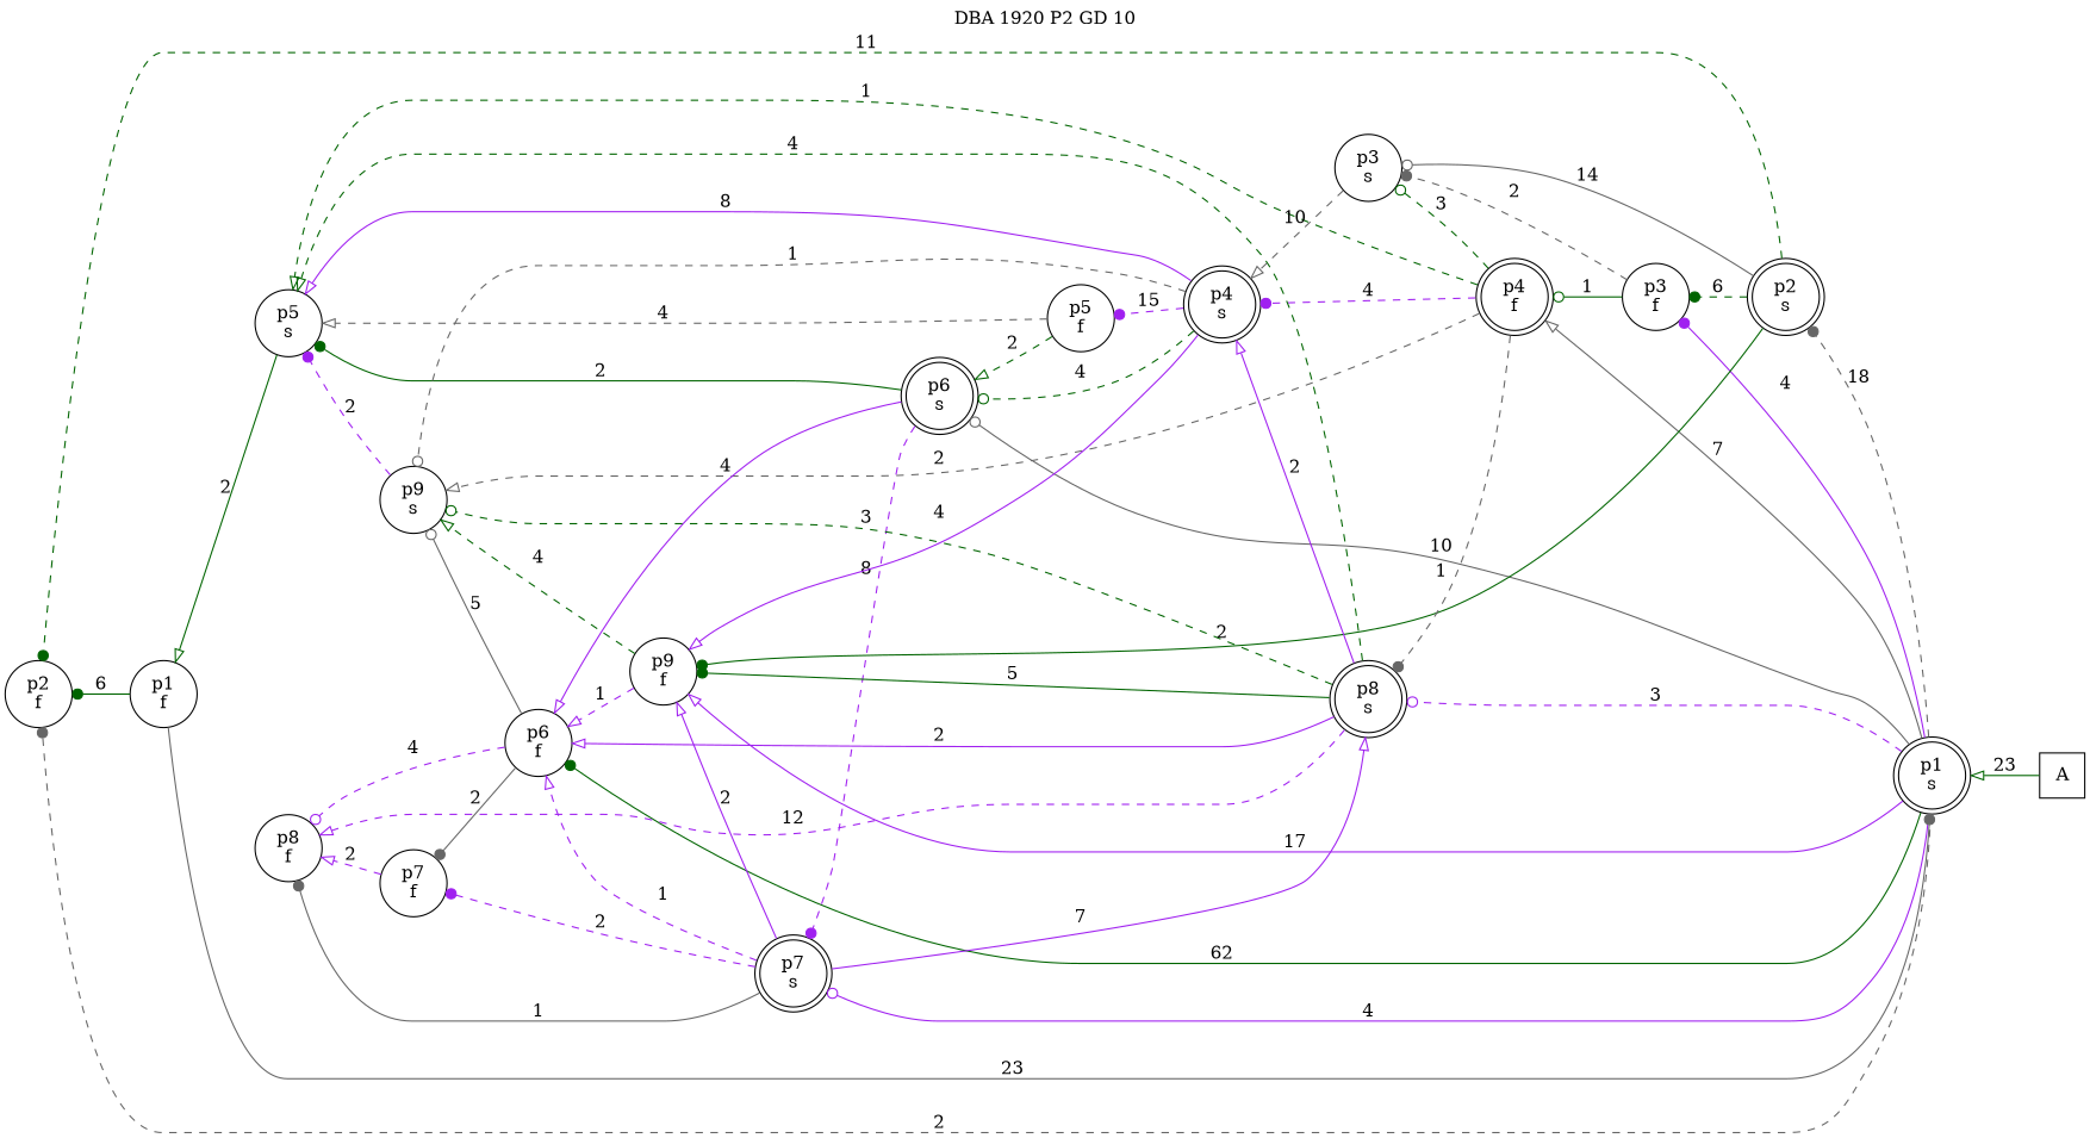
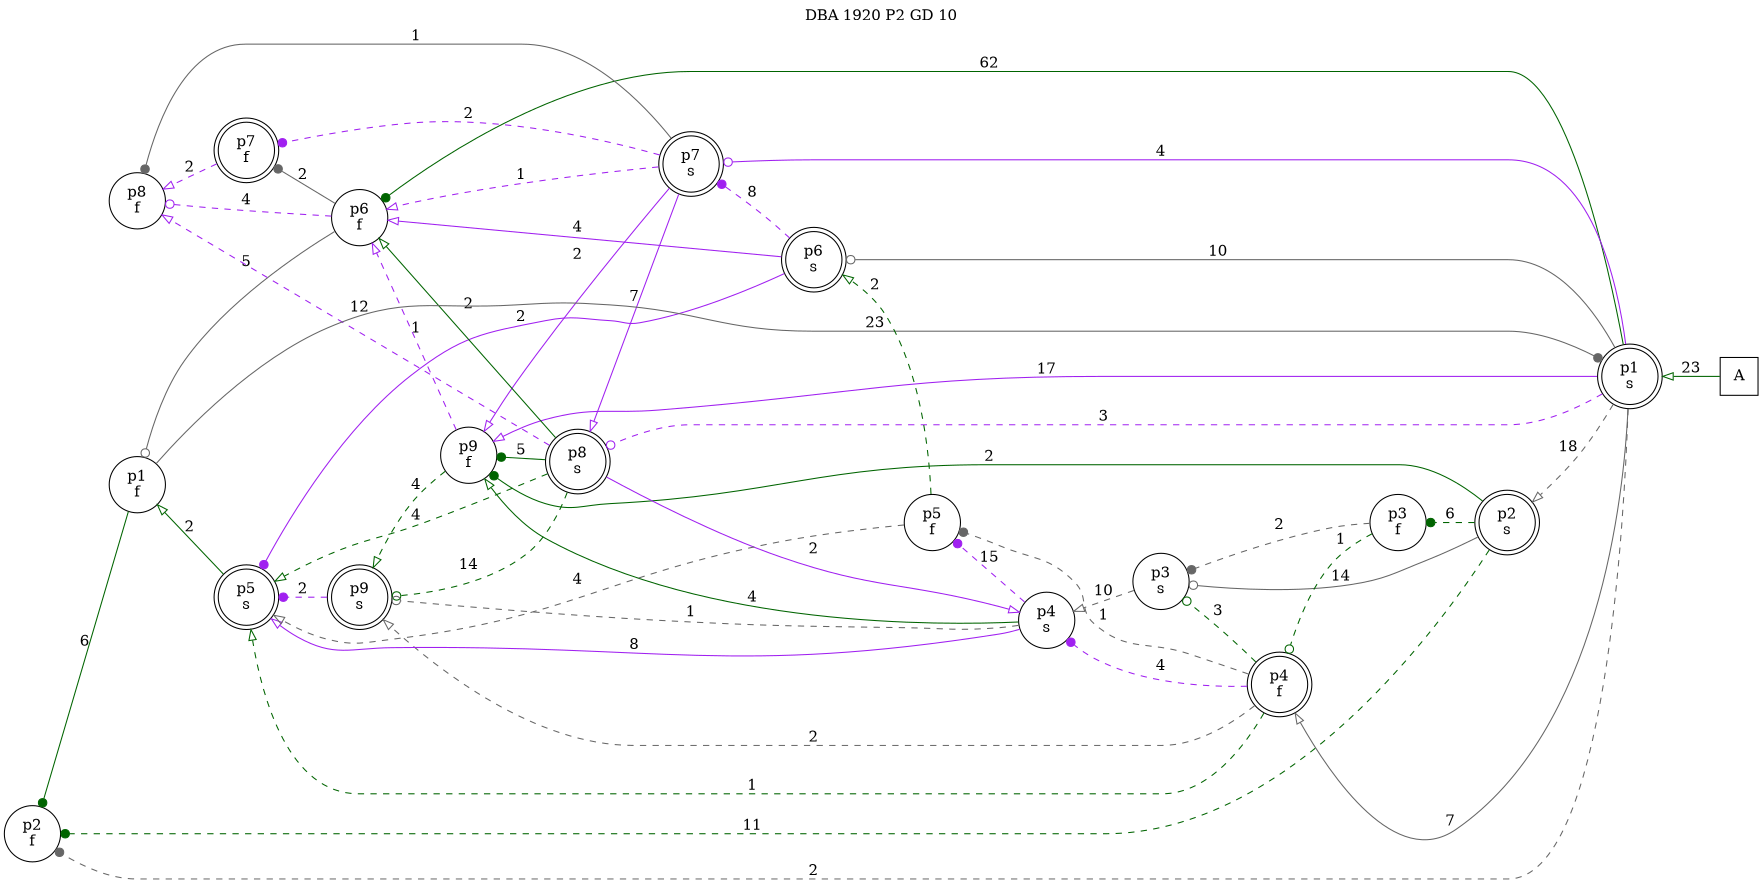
  digraph {
    label=" DBA 1920 P2 GD 10 "
    labelloc=tl
    rankdir=RL
    node [shape=doublecircle]
    edge [arrowhead=onormal color=purple style=dashed]
    n1 [label=A shape=square]
    n2 [label="p1\ns"]
    n3 [label="p2\ns"]
    n4 [label="p3\nf" shape=circle]
    n5 [label="p6\nf" shape=circle]
    n6 [label="p2\nf" shape=circle]
    n7 [label="p4\nf"]
    n8 [label="p6\ns"]
    n9 [label="p7\ns"]
    n10 [label="p8\ns"]
    n11 [label="p9\nf" shape=circle]
    n12 [label="p3\ns" shape=circle]
    n13 [label="p1\nf" shape=circle]
-   n14 [label="p7\nf" shape=circle]
+   n14 [label="p7\nf"]
    n15 [label="p8\nf" shape=circle]
-   n16 [label="p4\ns"]
+   n16 [label="p4\ns" shape=circle]
    n17 [label="p5\nf" shape=circle]
-   n18 [label="p5\ns" shape=circle]
-   n19 [label="p9\ns" shape=circle]
+   n18 [label="p5\ns"]
+   n19 [label="p9\ns"]
    n1 -> n2 [color=darkgreen label=23 style=solid]
-   n2 -> n3 [arrowhead=dot color=gray40 label=18]
-   n2 -> n4 [arrowhead=dot label=4 style=solid]
+   n2 -> n3 [color=gray40 label=18]
    n2 -> n5 [arrowhead=dot color=darkgreen label=62 style=solid]
    n2 -> n6 [arrowhead=dot color=gray40 label=2]
    n2 -> n7 [color=gray40 label=7 style=solid]
    n2 -> n8 [arrowhead=odot color=gray40 label=10 style=solid]
    n2 -> n9 [arrowhead=odot label=4 style=solid]
    n2 -> n10 [arrowhead=odot label=3]
    n2 -> n11 [label=17 style=solid]
    n3 -> n4 [arrowhead=dot color=darkgreen label=6]
    n3 -> n6 [arrowhead=dot color=darkgreen label=11]
    n3 -> n11 [arrowhead=dot color=darkgreen label=2 style=solid]
    n3 -> n12 [arrowhead=odot color=gray40 label=14 style=solid]
-   n4 -> n7 [arrowhead=odot color=darkgreen label=1 style=solid]
+   n4 -> n7 [arrowhead=odot color=darkgreen label=1]
    n4 -> n12 [arrowhead=dot color=gray40 label=2]
-   n5 -> n19 [arrowhead=odot color=gray40 label=5 style=solid]
+   n5 -> n13 [arrowhead=odot color=gray40 label=5 style=solid]
    n5 -> n14 [arrowhead=dot color=gray40 label=2 style=solid]
    n5 -> n15 [arrowhead=odot label=4]
    n7 -> n12 [arrowhead=odot color=darkgreen label=3]
    n7 -> n16 [arrowhead=dot label=4]
-   n7 -> n10 [arrowhead=dot color=gray40 label=1]
+   n7 -> n17 [arrowhead=dot color=gray40 label=1]
    n7 -> n18 [color=darkgreen label=1]
    n7 -> n19 [color=gray40 label=2]
    n8 -> n5 [label=4 style=solid]
    n8 -> n9 [arrowhead=dot label=8]
-   n8 -> n18 [arrowhead=dot color=darkgreen label=2 style=solid]
+   n8 -> n18 [arrowhead=dot label=2 style=solid]
    n9 -> n5 [label=1]
    n9 -> n10 [label=7 style=solid]
    n9 -> n11 [label=2 style=solid]
    n9 -> n14 [arrowhead=dot label=2]
    n9 -> n15 [arrowhead=dot color=gray40 label=1 style=solid]
-   n10 -> n5 [label=2 style=solid]
+   n10 -> n5 [color=darkgreen label=2 style=solid]
    n10 -> n11 [arrowhead=dot color=darkgreen label=5 style=solid]
    n10 -> n15 [label=12]
    n10 -> n16 [label=2 style=solid]
    n10 -> n18 [color=darkgreen label=4]
-   n10 -> n19 [arrowhead=odot color=darkgreen label=3]
+   n10 -> n19 [arrowhead=odot color=darkgreen label=14]
    n11 -> n5 [label=1]
    n11 -> n19 [color=darkgreen label=4]
    n12 -> n16 [color=gray40 label=10]
    n13 -> n2 [arrowhead=dot color=gray40 label=23 style=solid]
    n13 -> n6 [arrowhead=dot color=darkgreen label=6 style=solid]
    n14 -> n15 [label=2]
-   n16 -> n8 [arrowhead=odot color=darkgreen label=4]
-   n16 -> n11 [label=4 style=solid]
+   n16 -> n11 [color=darkgreen label=4 style=solid]
    n16 -> n17 [arrowhead=dot label=15]
    n16 -> n18 [label=8 style=solid]
    n16 -> n19 [arrowhead=odot color=gray40 label=1]
    n17 -> n8 [color=darkgreen label=2]
    n17 -> n18 [color=gray40 label=4]
    n18 -> n13 [color=darkgreen label=2 style=solid]
    n19 -> n18 [arrowhead=dot label=2]
  }
